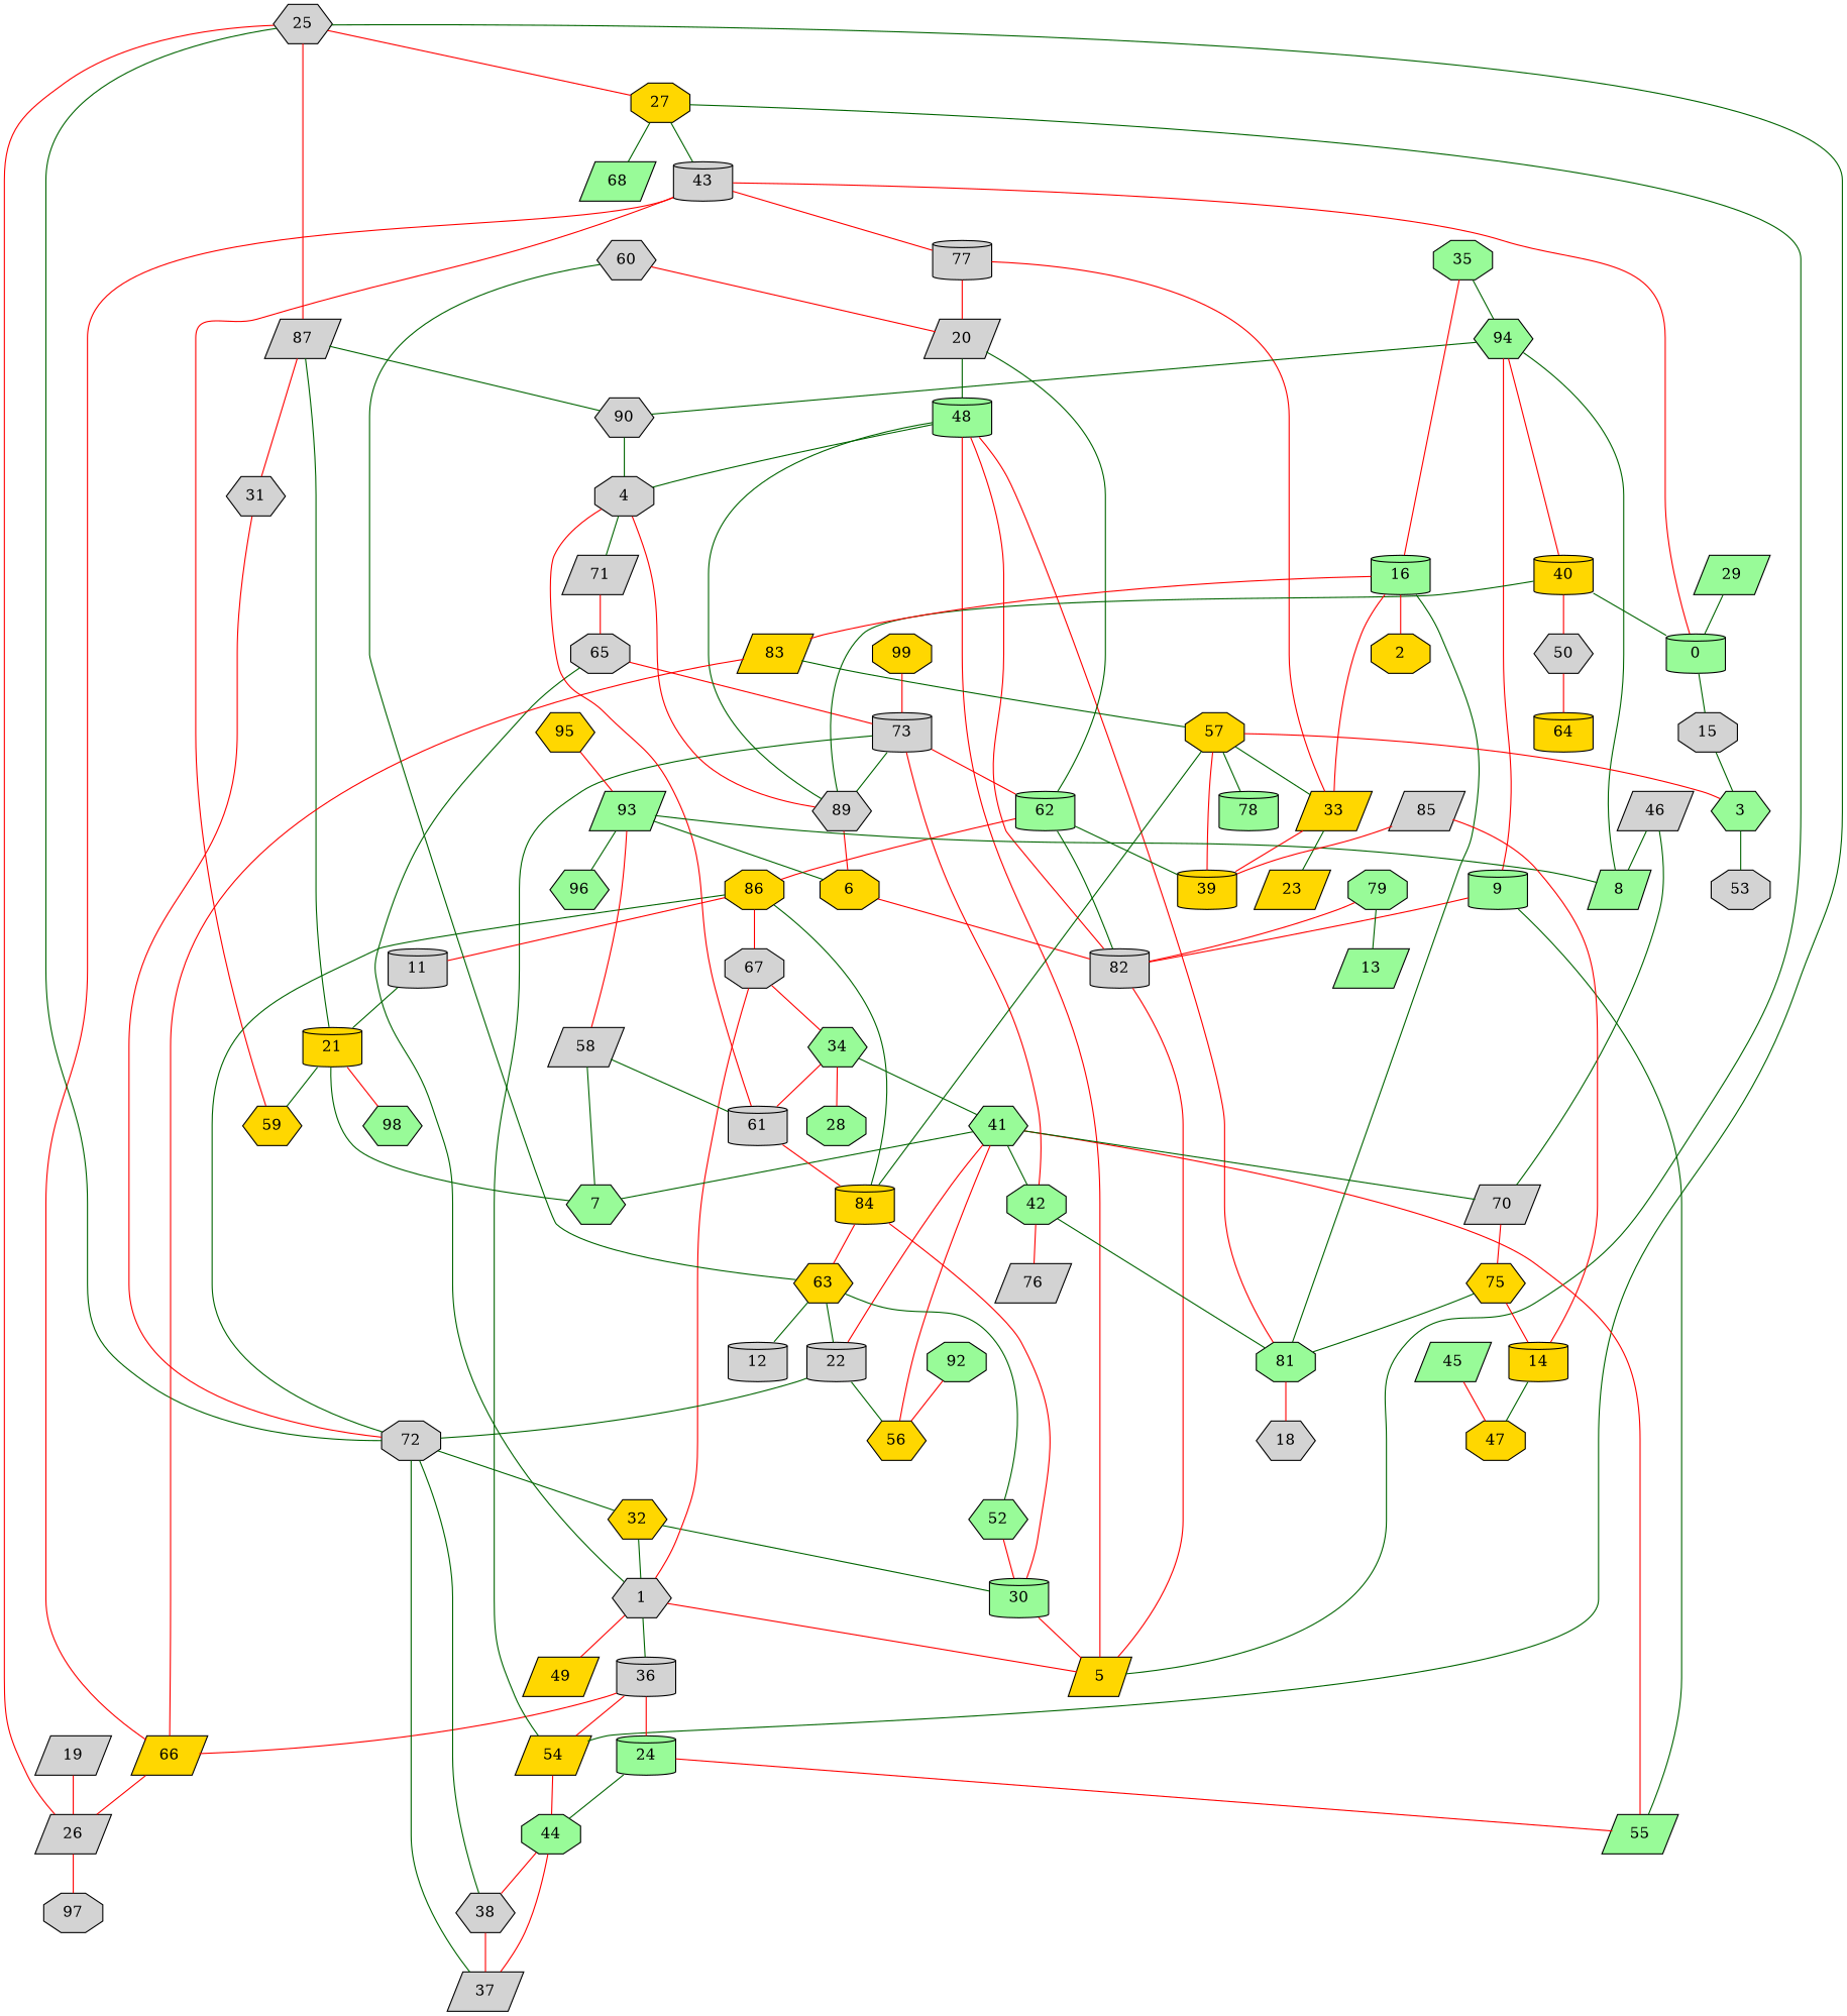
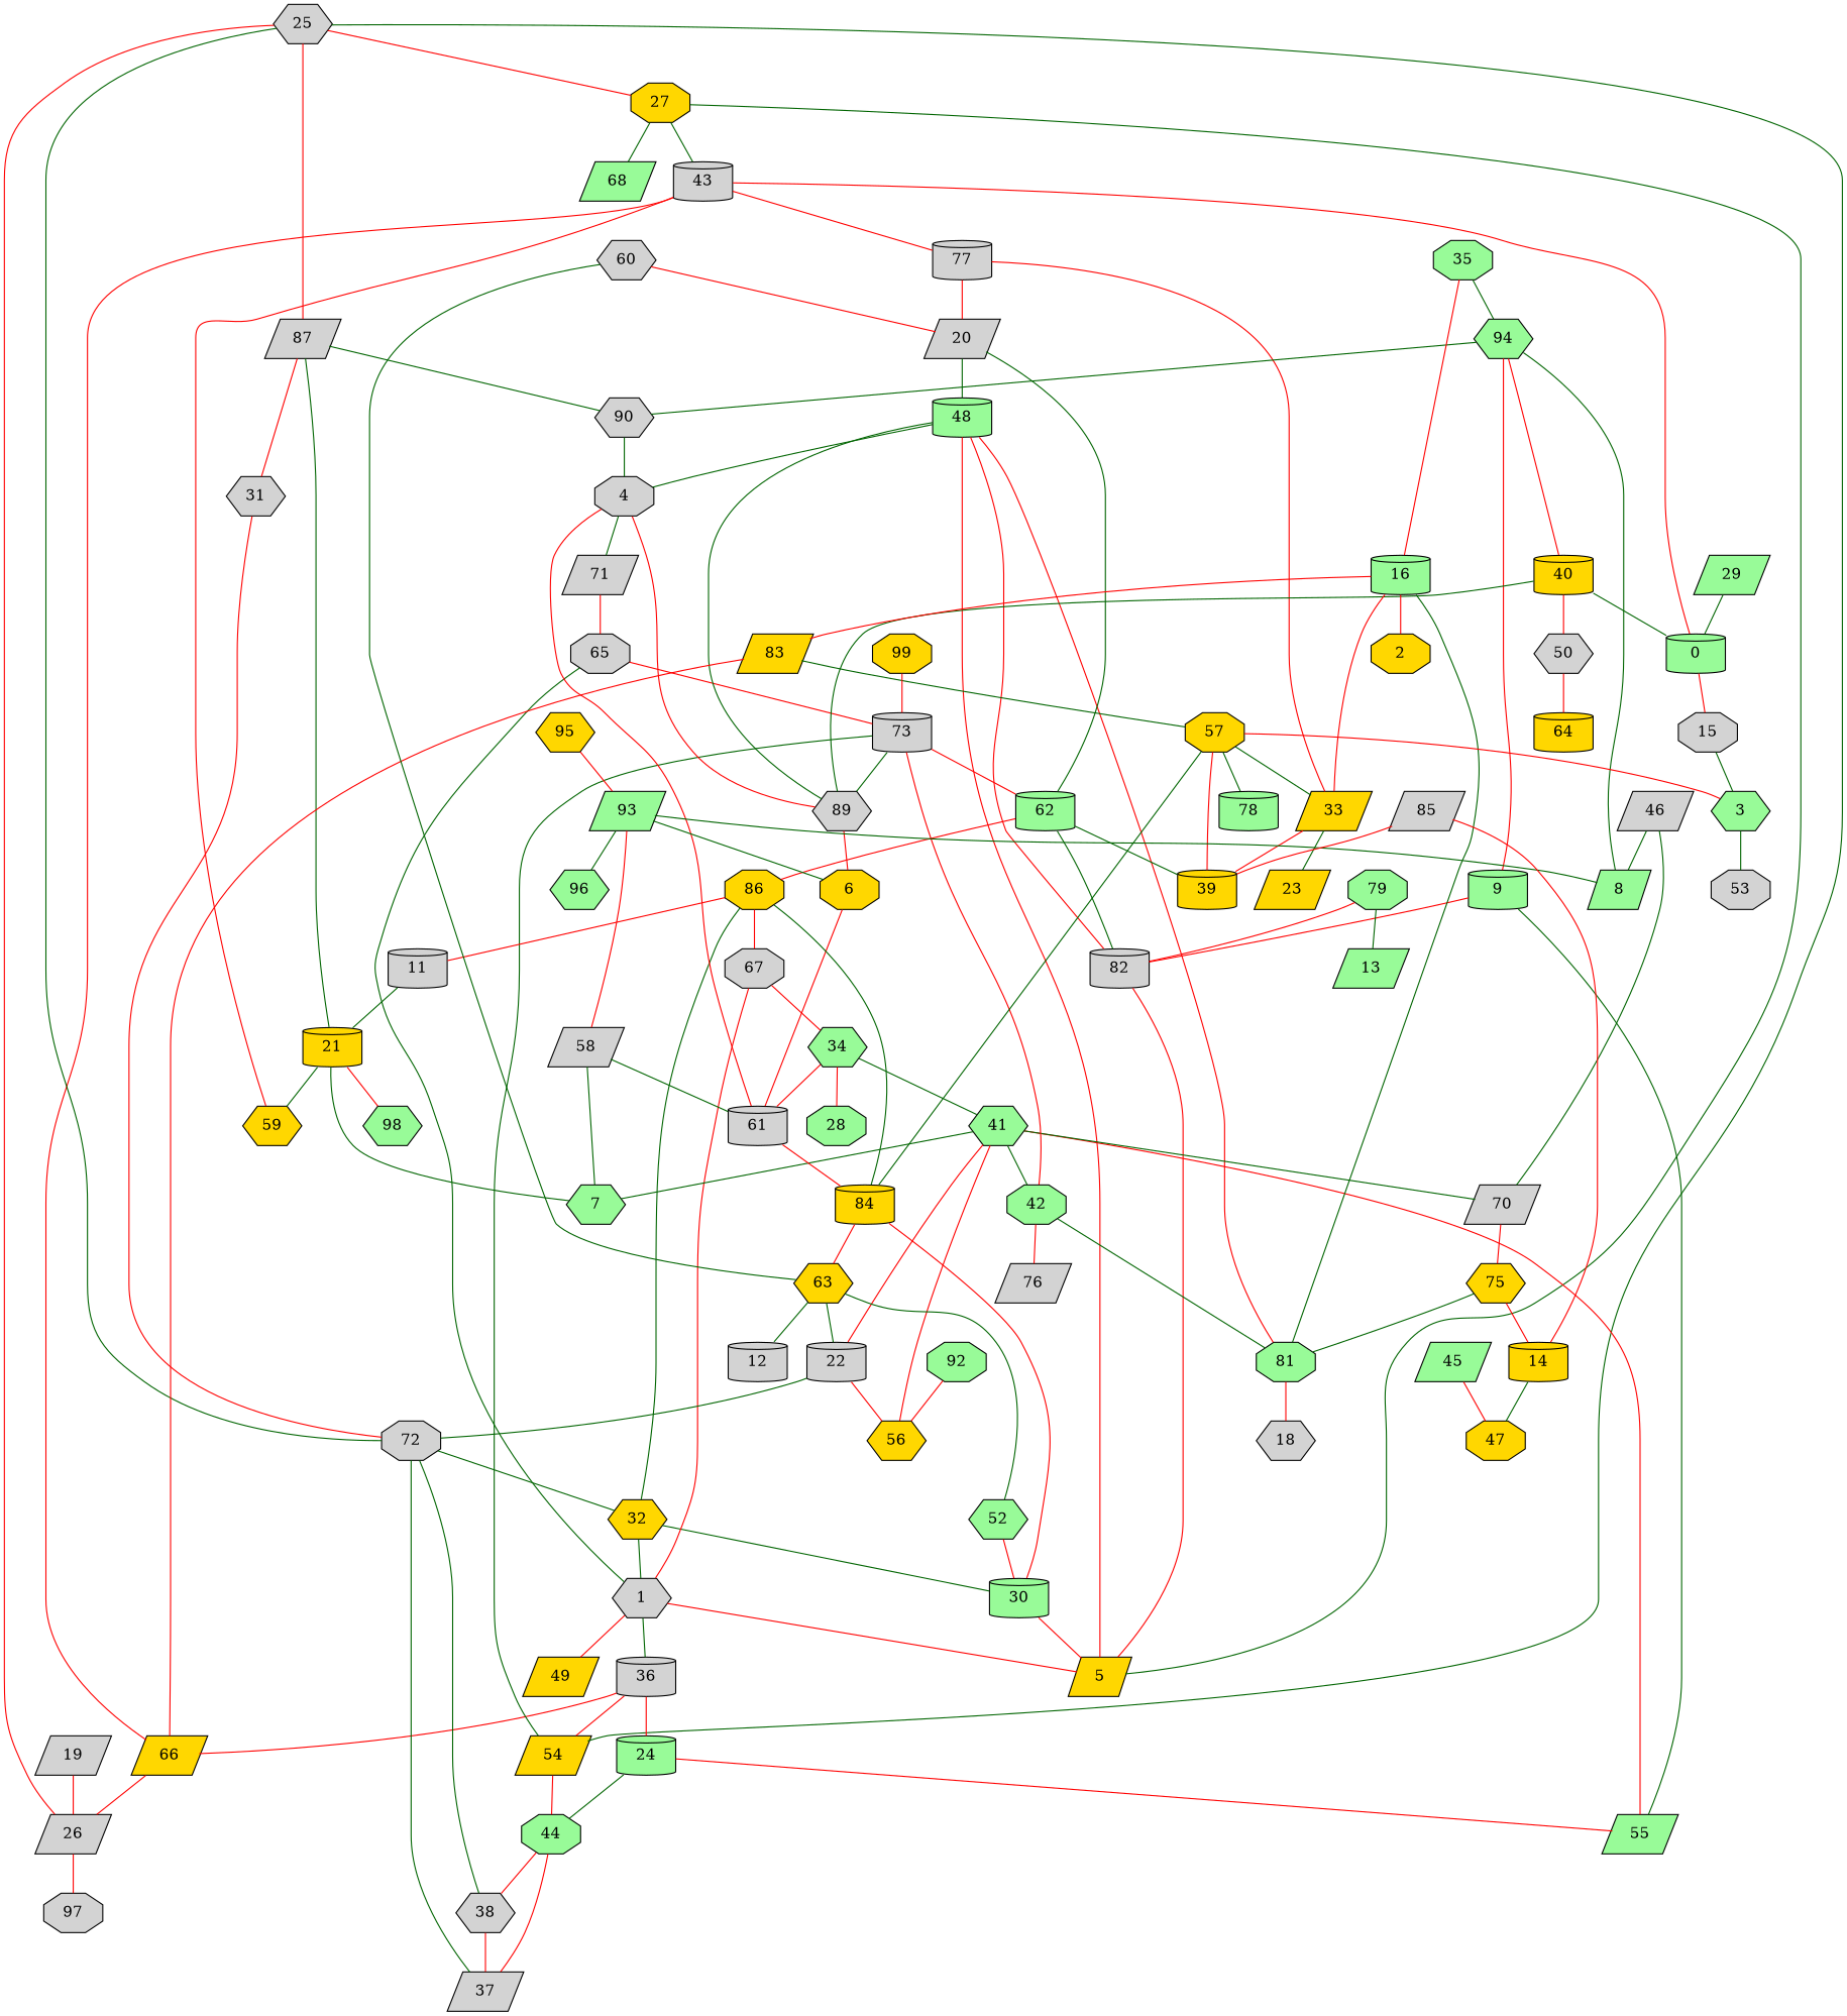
  graph {
    node [fillcolor=lightgrey shape=parallelogram style=filled]
    edge [color=red]
    25 [shape=hexagon]
    27 [fillcolor=gold shape=octagon]
    87
    54 [fillcolor=gold]
    26
    68 [fillcolor=palegreen]
    43 [shape=cylinder]
    90 [shape=hexagon]
    31 [shape=hexagon]
    21 [fillcolor=gold shape=cylinder]
    44 [fillcolor=palegreen shape=octagon]
    97 [shape=octagon]
    66 [fillcolor=gold]
    0 [fillcolor=palegreen shape=cylinder]
    n15 [label=77 shape=cylinder]
    59 [fillcolor=gold shape=hexagon]
    32 [fillcolor=gold shape=hexagon]
    1 [shape=hexagon]
    30 [fillcolor=palegreen shape=cylinder]
    49 [fillcolor=gold]
    5 [fillcolor=gold]
    36 [shape=cylinder]
    65 [shape=octagon]
    48 [fillcolor=palegreen shape=cylinder]
    24 [fillcolor=palegreen shape=cylinder]
    73 [shape=cylinder]
    4 [shape=octagon]
    72 [shape=octagon]
    7 [fillcolor=palegreen shape=hexagon]
    98 [fillcolor=palegreen shape=hexagon]
    71
    62 [fillcolor=palegreen shape=cylinder]
    89 [shape=hexagon]
    82 [shape=cylinder]
    39 [fillcolor=gold shape=cylinder]
    86 [fillcolor=gold shape=octagon]
    20
    6 [fillcolor=gold shape=octagon]
    67 [shape=octagon]
    11 [shape=cylinder]
    22 [shape=cylinder]
    56 [fillcolor=gold shape=hexagon]
    41 [fillcolor=palegreen shape=hexagon]
    38 [shape=hexagon]
    37
    42 [fillcolor=palegreen shape=octagon]
    55 [fillcolor=palegreen]
    70
    94 [fillcolor=palegreen shape=hexagon]
    8 [fillcolor=palegreen]
    40 [fillcolor=gold shape=cylinder]
    9 [fillcolor=palegreen shape=cylinder]
    50 [shape=hexagon]
    81 [fillcolor=palegreen shape=octagon]
    76
    75 [fillcolor=gold shape=hexagon]
    18 [shape=hexagon]
    33 [fillcolor=gold]
    23 [fillcolor=gold]
    84 [fillcolor=gold shape=cylinder]
    63 [fillcolor=gold shape=hexagon]
    52 [fillcolor=palegreen shape=hexagon]
    n63 [label=12 shape=cylinder]
    29 [fillcolor=palegreen]
    15 [shape=octagon]
    3 [fillcolor=palegreen shape=hexagon]
    14 [fillcolor=gold shape=cylinder]
    47 [fillcolor=gold shape=octagon]
    34 [fillcolor=palegreen shape=hexagon]
    61 [shape=cylinder]
    28 [fillcolor=palegreen shape=octagon]
    45 [fillcolor=palegreen]
    35 [fillcolor=palegreen shape=octagon]
    16 [fillcolor=palegreen shape=cylinder]
    2 [fillcolor=gold shape=octagon]
    83 [fillcolor=gold]
    57 [fillcolor=gold shape=octagon]
    58
    53 [shape=octagon]
    46
    60 [shape=hexagon]
    64 [fillcolor=gold shape=cylinder]
    78 [fillcolor=palegreen shape=cylinder]
    95 [fillcolor=gold shape=hexagon]
    93 [fillcolor=palegreen]
    96 [fillcolor=palegreen shape=hexagon]
    92 [fillcolor=palegreen shape=octagon]
    99 [fillcolor=gold shape=octagon]
    79 [fillcolor=palegreen shape=octagon]
    13 [fillcolor=palegreen]
    85
    19
    25 -- 27
    25 -- 87
    25 -- 54 [color=darkgreen]
    25 -- 26
    27 -- 68 [color=darkgreen]
    27 -- 43 [color=darkgreen]
    87 -- 90 [color=darkgreen]
    87 -- 31
    87 -- 21 [color=darkgreen]
    54 -- 44
    26 -- 97
    43 -- 66
    43 -- 0
    43 -- n15
    43 -- 59
    90 -- 4 [color=darkgreen]
    31 -- 72
    21 -- 59 [color=darkgreen]
    21 -- 7 [color=darkgreen]
    21 -- 98
    44 -- 38
    44 -- 37
    66 -- 26
-   0 -- 15 [color=darkgreen]
+   0 -- 15
    n15 -- 20
    n15 -- 33
    32 -- 1 [color=darkgreen]
    32 -- 30 [color=darkgreen]
    1 -- 49
    1 -- 5
    1 -- 36 [color=darkgreen]
    1 -- 65 [color=darkgreen]
    30 -- 5
    5 -- 27 [color=darkgreen]
    5 -- 48
    36 -- 54
    36 -- 66
    36 -- 24
    65 -- 73
    48 -- 4 [color=darkgreen]
    48 -- 89 [color=darkgreen]
    48 -- 81
    24 -- 44 [color=darkgreen]
    24 -- 55
    73 -- 54 [color=darkgreen]
    73 -- 62
    73 -- 89 [color=darkgreen]
    4 -- 71 [color=darkgreen]
    72 -- 25 [color=darkgreen]
    72 -- 32 [color=darkgreen]
    72 -- 38 [color=darkgreen]
    72 -- 37 [color=darkgreen]
    71 -- 65
    62 -- 82 [color=darkgreen]
    62 -- 39 [color=darkgreen]
    62 -- 86
    62 -- 20 [color=darkgreen]
    89 -- 4
    89 -- 6
    82 -- 5
    82 -- 48
-   86 -- 72 [color=darkgreen]
+   86 -- 32 [color=darkgreen]
    86 -- 67
    86 -- 11
    20 -- 48 [color=darkgreen]
-   6 -- 82
+   6 -- 61
    67 -- 1
    67 -- 34
    11 -- 21 [color=darkgreen]
    22 -- 72 [color=darkgreen]
-   22 -- 56 [color=darkgreen]
+   22 -- 56
    56 -- 41
    41 -- 7 [color=darkgreen]
    41 -- 22
    41 -- 42 [color=darkgreen]
    41 -- 55
    41 -- 70 [color=darkgreen]
    38 -- 37
    42 -- 73
    42 -- 81 [color=darkgreen]
    42 -- 76
    70 -- 75
    94 -- 90 [color=darkgreen]
    94 -- 8 [color=darkgreen]
    94 -- 40
    94 -- 9
    40 -- 0 [color=darkgreen]
    40 -- 89 [color=darkgreen]
    40 -- 50
    9 -- 82
    9 -- 55 [color=darkgreen]
    50 -- 64
    81 -- 18
    75 -- 81 [color=darkgreen]
    75 -- 14
    33 -- 39
    33 -- 23 [color=darkgreen]
    84 -- 30
    84 -- 86 [color=darkgreen]
    84 -- 63
    63 -- 22 [color=darkgreen]
    63 -- 52 [color=darkgreen]
    63 -- n63 [color=darkgreen]
    52 -- 30
    29 -- 0 [color=darkgreen]
    15 -- 3 [color=darkgreen]
    3 -- 53 [color=darkgreen]
    14 -- 47 [color=darkgreen]
    34 -- 41 [color=darkgreen]
    34 -- 61
    34 -- 28
    61 -- 4
    61 -- 84
    45 -- 47
    35 -- 94 [color=darkgreen]
    35 -- 16
    16 -- 81 [color=darkgreen]
    16 -- 33
    16 -- 2
    16 -- 83
    83 -- 66
    83 -- 57 [color=darkgreen]
    57 -- 39
    57 -- 33 [color=darkgreen]
    57 -- 84 [color=darkgreen]
    57 -- 3
    57 -- 78 [color=darkgreen]
    58 -- 7 [color=darkgreen]
    58 -- 61 [color=darkgreen]
    46 -- 70 [color=darkgreen]
    46 -- 8 [color=darkgreen]
    60 -- 20
    60 -- 63 [color=darkgreen]
    95 -- 93
    93 -- 6 [color=darkgreen]
    93 -- 8 [color=darkgreen]
    93 -- 58
    93 -- 96 [color=darkgreen]
    92 -- 56
    99 -- 73
    79 -- 82
    79 -- 13 [color=darkgreen]
    85 -- 39
    85 -- 14
    19 -- 26
  }
